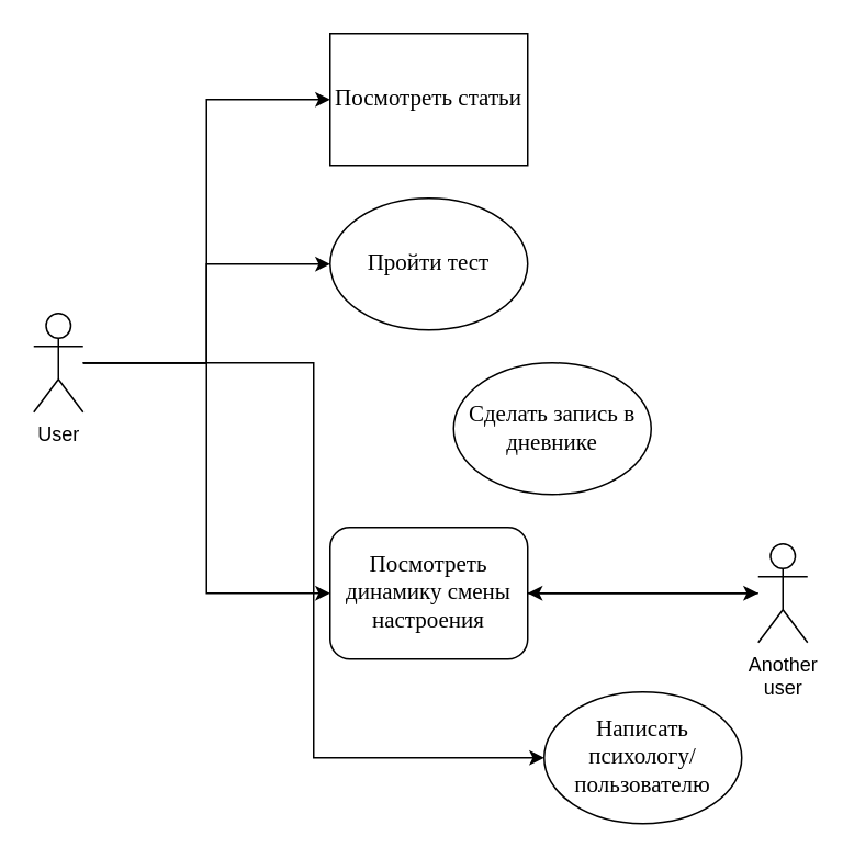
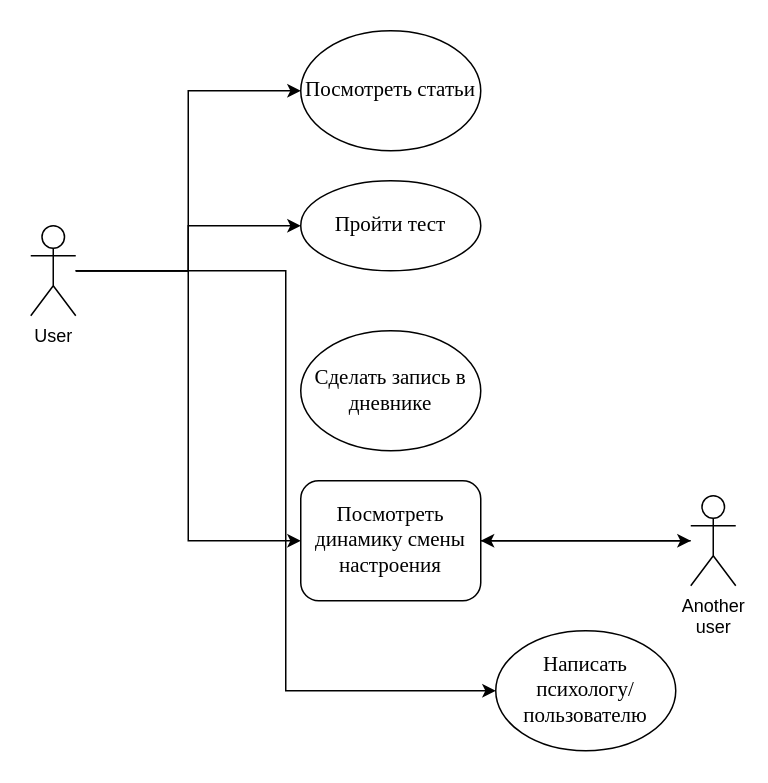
  <mxCell id="0" />
  <mxCell id="1" parent="0" />
  <mxCell id="2" source="6" parent="1" style="edgeStyle=orthogonalEdgeStyle;rounded=0;orthogonalLoop=1;jettySize=auto;html=1;entryX=0;entryY=0.5;entryDx=0;entryDy=0;fontFamily=Times New Roman;fontSize=14;" target="7" edge="1"><mxGeometry as="geometry" relative="1" /></mxCell>
  <mxCell id="3" source="6" parent="1" style="edgeStyle=orthogonalEdgeStyle;rounded=0;orthogonalLoop=1;jettySize=auto;html=1;entryX=0;entryY=0.5;entryDx=0;entryDy=0;fontFamily=Times New Roman;fontSize=14;" target="8" edge="1"><mxGeometry as="geometry" relative="1" /></mxCell>
  <mxCell id="4" source="6" parent="1" style="edgeStyle=orthogonalEdgeStyle;rounded=0;orthogonalLoop=1;jettySize=auto;html=1;entryX=0;entryY=0.5;entryDx=0;entryDy=0;fontFamily=Times New Roman;fontSize=14;" target="11" edge="1"><mxGeometry as="geometry" relative="1" /></mxCell>
  <mxCell id="5" source="6" parent="1" style="edgeStyle=orthogonalEdgeStyle;rounded=0;orthogonalLoop=1;jettySize=auto;html=1;entryX=0;entryY=0.5;entryDx=0;entryDy=0;fontFamily=Times New Roman;fontSize=14;" target="12" edge="1"><mxGeometry as="geometry" relative="1" /></mxCell>
- <mxCell id="6" value="User" parent="1" style="shape=umlActor;verticalLabelPosition=bottom;labelBackgroundColor=#ffffff;verticalAlign=top;html=1;outlineConnect=0;" vertex="1"><mxGeometry as="geometry" width="30" height="60" x="20" y="190" /></mxCell>
- <mxCell id="7" value="Посмотреть статьи" parent="1" style="whiteSpace=wrap;html=1;fontSize=14;fontFamily=Times New Roman;rounded=0;" vertex="1"><mxGeometry as="geometry" width="120" height="80" x="200" y="20" /></mxCell>
- <mxCell id="8" value="Пройти тест&lt;br&gt;" parent="1" style="ellipse;whiteSpace=wrap;html=1;fontSize=14;fontFamily=Times New Roman;" vertex="1"><mxGeometry as="geometry" width="120" height="80" x="200" y="120" /></mxCell>
- <mxCell id="9" value="Сделать запись в дневнике" parent="1" style="ellipse;whiteSpace=wrap;html=1;fontSize=14;fontFamily=Times New Roman;" vertex="1"><mxGeometry x="275" y="220" as="geometry" width="120" height="80" /></mxCell>
+ <mxCell id="6" value="User" parent="1" style="shape=umlActor;verticalLabelPosition=bottom;labelBackgroundColor=#ffffff;verticalAlign=top;html=1;outlineConnect=0;" vertex="1"><mxGeometry x="20" y="150" as="geometry" width="30" height="60" /></mxCell>
+ <mxCell id="7" value="Посмотреть статьи" parent="1" style="ellipse;whiteSpace=wrap;html=1;fontSize=14;fontFamily=Times New Roman;" vertex="1"><mxGeometry as="geometry" width="120" height="80" x="200" y="20" /></mxCell>
+ <mxCell id="8" value="Пройти тест&lt;br&gt;" parent="1" style="ellipse;whiteSpace=wrap;html=1;fontSize=14;fontFamily=Times New Roman;" vertex="1"><mxGeometry x="200" y="120" as="geometry" width="120" height="60" /></mxCell>
+ <mxCell id="9" value="Сделать запись в дневнике" parent="1" style="ellipse;whiteSpace=wrap;html=1;fontSize=14;fontFamily=Times New Roman;" vertex="1"><mxGeometry as="geometry" width="120" height="80" x="200" y="220" /></mxCell>
  <mxCell id="10" source="11" parent="1" style="edgeStyle=orthogonalEdgeStyle;rounded=0;orthogonalLoop=1;jettySize=auto;html=1;fontFamily=Times New Roman;fontSize=14;" edge="1"><mxGeometry as="geometry" relative="1"><mxPoint as="targetPoint" x="460" y="360" /></mxGeometry></mxCell>
  <mxCell id="11" value="Посмотреть динамику смены настроения&lt;br&gt;" parent="1" style="whiteSpace=wrap;html=1;fontSize=14;fontFamily=Times New Roman;rounded=1;" vertex="1"><mxGeometry as="geometry" width="120" height="80" x="200" y="320" /></mxCell>
  <mxCell id="12" value="Написать психологу/ пользователю&lt;br&gt;" parent="1" style="ellipse;whiteSpace=wrap;html=1;fontSize=14;fontFamily=Times New Roman;" vertex="1"><mxGeometry x="330" y="420" as="geometry" width="120" height="80" /></mxCell>
  <mxCell id="13" source="14" parent="1" style="edgeStyle=orthogonalEdgeStyle;rounded=0;orthogonalLoop=1;jettySize=auto;html=1;entryX=1;entryY=0.5;entryDx=0;entryDy=0;fontFamily=Times New Roman;fontSize=14;" target="11" edge="1"><mxGeometry as="geometry" relative="1" /></mxCell>
  <mxCell id="14" value="Another&lt;br&gt;user&lt;br&gt;" parent="1" style="shape=umlActor;verticalLabelPosition=bottom;labelBackgroundColor=#ffffff;verticalAlign=top;html=1;outlineConnect=0;" vertex="1"><mxGeometry as="geometry" width="30" height="60" x="460" y="330" /></mxCell>
